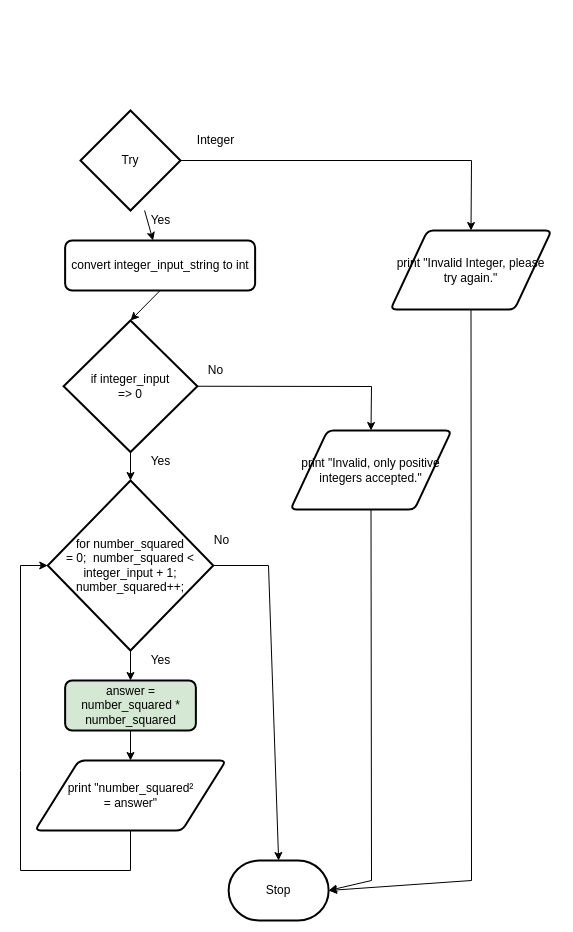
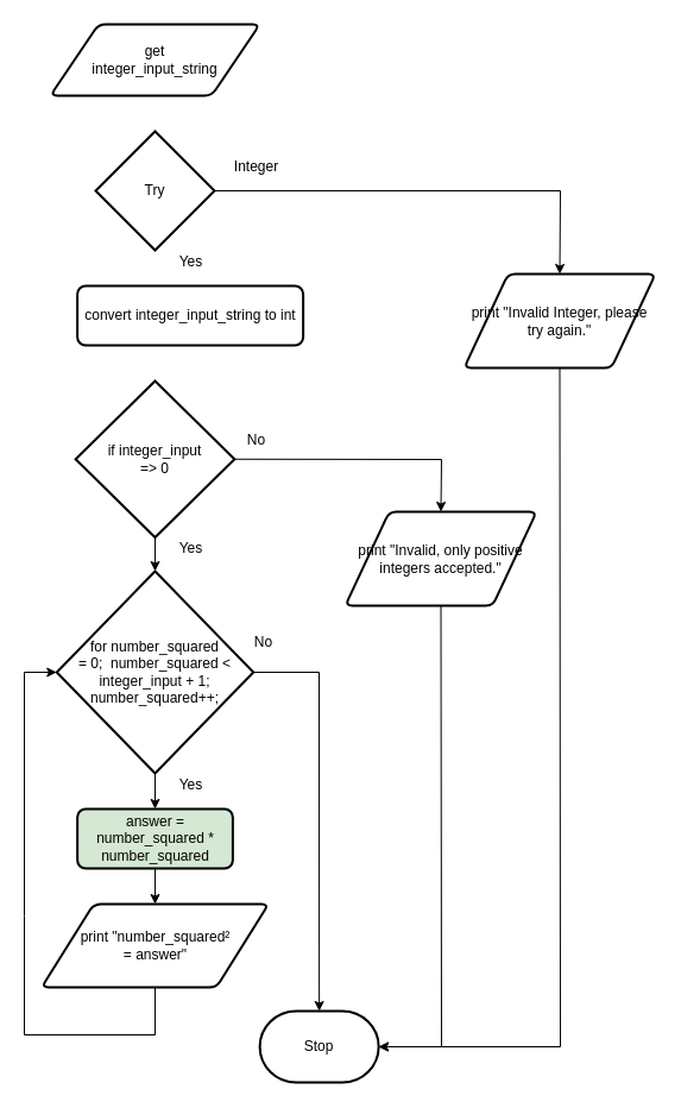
  <mxCell id="0" />
  <mxCell id="1" parent="0" />
- <mxCell id="3" value="Stop" style="strokeWidth=2;html=1;shape=mxgraph.flowchart.terminator;whiteSpace=wrap;" vertex="1" parent="1"><mxGeometry x="228.13" y="860" width="100" height="60" as="geometry" /></mxCell>
+ <mxCell id="2" value="get&lt;br&gt;integer_input_string" style="shape=parallelogram;html=1;strokeWidth=2;perimeter=parallelogramPerimeter;whiteSpace=wrap;rounded=1;arcSize=12;size=0.23;" vertex="1" parent="1"><mxGeometry x="41.88" y="20" width="176.25" height="60" as="geometry" /></mxCell>
+ <mxCell id="3" value="Stop" style="strokeWidth=2;html=1;shape=mxgraph.flowchart.terminator;whiteSpace=wrap;" vertex="1" parent="1"><mxGeometry x="218.13" y="850" width="100" height="60" as="geometry" /></mxCell>
  <mxCell id="4" style="edgeStyle=none;html=1;exitX=0.5;exitY=1;exitDx=0;exitDy=0;exitPerimeter=0;entryX=0.5;entryY=0;entryDx=0;entryDy=0;" edge="1" parent="1" source="6" target="21"><mxGeometry relative="1" as="geometry" /></mxCell>
  <mxCell id="5" style="edgeStyle=none;rounded=0;html=1;exitX=1;exitY=0.5;exitDx=0;exitDy=0;exitPerimeter=0;entryX=0.5;entryY=0;entryDx=0;entryDy=0;entryPerimeter=0;" edge="1" parent="1" source="6" target="3"><mxGeometry relative="1" as="geometry"><Array as="points"><mxPoint x="268" y="565" /></Array></mxGeometry></mxCell>
  <mxCell id="6" value="for number_squared&lt;br&gt;= 0;&amp;nbsp; number_squared &amp;lt; integer_input + 1;&lt;br&gt;number_squared++;" style="strokeWidth=2;html=1;shape=mxgraph.flowchart.decision;whiteSpace=wrap;" vertex="1" parent="1"><mxGeometry x="47.25" y="480" width="165.5" height="170" as="geometry" /></mxCell>
  <mxCell id="7" style="edgeStyle=none;html=1;exitX=0.5;exitY=1;exitDx=0;exitDy=0;entryX=1;entryY=0.5;entryDx=0;entryDy=0;entryPerimeter=0;rounded=0;" edge="1" parent="1" source="8" target="3"><mxGeometry relative="1" as="geometry"><Array as="points"><mxPoint x="471" y="880" /></Array></mxGeometry></mxCell>
  <mxCell id="8" value="print &quot;Invalid Integer, please try again.&quot;" style="shape=parallelogram;html=1;strokeWidth=2;perimeter=parallelogramPerimeter;whiteSpace=wrap;rounded=1;arcSize=12;size=0.23;" vertex="1" parent="1"><mxGeometry x="390" y="230" width="161" height="79" as="geometry" /></mxCell>
  <mxCell id="9" style="edgeStyle=none;html=1;entryX=0.5;entryY=0;entryDx=0;entryDy=0;rounded=0;" edge="1" parent="1" source="11" target="8"><mxGeometry relative="1" as="geometry"><Array as="points"><mxPoint x="471" y="160" /></Array></mxGeometry></mxCell>
- <mxCell id="10" style="edgeStyle=none;rounded=0;html=1;" edge="1" parent="1" source="11" target="15"><mxGeometry relative="1" as="geometry" /></mxCell>
  <mxCell id="11" value="Try" style="strokeWidth=2;html=1;shape=mxgraph.flowchart.decision;whiteSpace=wrap;" vertex="1" parent="1"><mxGeometry x="80" y="110" width="100" height="100" as="geometry" /></mxCell>
  <mxCell id="12" value="Yes&lt;br&gt;" style="text;html=1;align=center;verticalAlign=middle;resizable=0;points=[];autosize=1;strokeColor=none;fillColor=none;" vertex="1" parent="1"><mxGeometry x="140" y="451.48" width="40" height="20" as="geometry" /></mxCell>
  <mxCell id="13" value="Integer" style="text;html=1;align=center;verticalAlign=middle;resizable=0;points=[];autosize=1;strokeColor=none;fillColor=none;" vertex="1" parent="1"><mxGeometry x="180" y="130" width="70" height="20" as="geometry" /></mxCell>
- <mxCell id="14" style="edgeStyle=none;rounded=0;html=1;exitX=0.5;exitY=1;exitDx=0;exitDy=0;entryX=0.5;entryY=0;entryDx=0;entryDy=0;entryPerimeter=0;" edge="1" parent="1" source="15" target="24"><mxGeometry relative="1" as="geometry" /></mxCell>
  <mxCell id="15" value="&lt;span&gt;convert integer_input_string to int&lt;/span&gt;" style="rounded=1;whiteSpace=wrap;html=1;absoluteArcSize=1;arcSize=14;strokeWidth=2;" vertex="1" parent="1"><mxGeometry x="64.62" y="240" width="190" height="50" as="geometry" /></mxCell>
  <mxCell id="16" value="print &quot;number_squared² &lt;br&gt;= answer&quot;" style="shape=parallelogram;html=1;strokeWidth=2;perimeter=parallelogramPerimeter;whiteSpace=wrap;rounded=1;arcSize=12;size=0.23;" vertex="1" parent="1"><mxGeometry x="34.5" y="760" width="191" height="70" as="geometry" /></mxCell>
  <mxCell id="17" value="No" style="text;html=1;align=center;verticalAlign=middle;resizable=0;points=[];autosize=1;strokeColor=none;fillColor=none;" vertex="1" parent="1"><mxGeometry x="200" y="360" width="30" height="20" as="geometry" /></mxCell>
  <mxCell id="18" value="Yes&lt;br&gt;" style="text;html=1;align=center;verticalAlign=middle;resizable=0;points=[];autosize=1;strokeColor=none;fillColor=none;" vertex="1" parent="1"><mxGeometry x="140" y="210" width="40" height="20" as="geometry" /></mxCell>
  <mxCell id="19" style="edgeStyle=none;html=1;entryX=0;entryY=0.5;entryDx=0;entryDy=0;entryPerimeter=0;rounded=0;exitX=0.5;exitY=1;exitDx=0;exitDy=0;" edge="1" parent="1" source="16" target="6"><mxGeometry relative="1" as="geometry"><mxPoint x="130" y="870" as="sourcePoint" /><Array as="points"><mxPoint x="130" y="870" /><mxPoint x="20" y="870" /><mxPoint x="20" y="770" /><mxPoint x="20" y="565" /></Array></mxGeometry></mxCell>
  <mxCell id="20" style="edgeStyle=none;rounded=0;html=1;exitX=0.5;exitY=1;exitDx=0;exitDy=0;entryX=0.5;entryY=0;entryDx=0;entryDy=0;" edge="1" parent="1" source="21" target="16"><mxGeometry relative="1" as="geometry" /></mxCell>
  <mxCell id="21" value="answer = number_squared * number_squared" style="rounded=1;whiteSpace=wrap;html=1;absoluteArcSize=1;arcSize=14;strokeWidth=2;fillColor=#d5e8d4;" vertex="1" parent="1"><mxGeometry x="64.63" y="680" width="130.75" height="50" as="geometry" /></mxCell>
  <mxCell id="22" style="edgeStyle=none;rounded=0;html=1;exitX=1;exitY=0.5;exitDx=0;exitDy=0;exitPerimeter=0;entryX=0.5;entryY=0;entryDx=0;entryDy=0;" edge="1" parent="1" source="24" target="26"><mxGeometry relative="1" as="geometry"><mxPoint x="410" y="452.609" as="targetPoint" /><Array as="points"><mxPoint x="371" y="386" /></Array></mxGeometry></mxCell>
  <mxCell id="23" style="edgeStyle=none;html=1;exitX=0.5;exitY=1;exitDx=0;exitDy=0;exitPerimeter=0;entryX=0.5;entryY=0;entryDx=0;entryDy=0;entryPerimeter=0;" edge="1" parent="1" source="24" target="6"><mxGeometry relative="1" as="geometry" /></mxCell>
  <mxCell id="24" value="if integer_input&lt;br&gt;=&amp;gt; 0" style="strokeWidth=2;html=1;shape=mxgraph.flowchart.decision;whiteSpace=wrap;" vertex="1" parent="1"><mxGeometry x="63.12" y="320" width="133.75" height="131.48" as="geometry" /></mxCell>
  <mxCell id="25" style="edgeStyle=none;rounded=0;html=1;exitX=0.5;exitY=1;exitDx=0;exitDy=0;entryX=1;entryY=0.5;entryDx=0;entryDy=0;entryPerimeter=0;" edge="1" parent="1" source="26" target="3"><mxGeometry relative="1" as="geometry"><Array as="points"><mxPoint x="371" y="880" /></Array></mxGeometry></mxCell>
  <mxCell id="26" value="print &quot;Invalid, only positive integers accepted.&quot;" style="shape=parallelogram;html=1;strokeWidth=2;perimeter=parallelogramPerimeter;whiteSpace=wrap;rounded=1;arcSize=12;size=0.23;" vertex="1" parent="1"><mxGeometry x="290" y="430" width="161" height="79" as="geometry" /></mxCell>
  <mxCell id="27" value="No" style="text;html=1;align=center;verticalAlign=middle;resizable=0;points=[];autosize=1;strokeColor=none;fillColor=none;" vertex="1" parent="1"><mxGeometry x="205.5" y="530" width="30" height="20" as="geometry" /></mxCell>
  <mxCell id="28" value="Yes&lt;br&gt;" style="text;html=1;align=center;verticalAlign=middle;resizable=0;points=[];autosize=1;strokeColor=none;fillColor=none;" vertex="1" parent="1"><mxGeometry x="140" y="650" width="40" height="20" as="geometry" /></mxCell>
